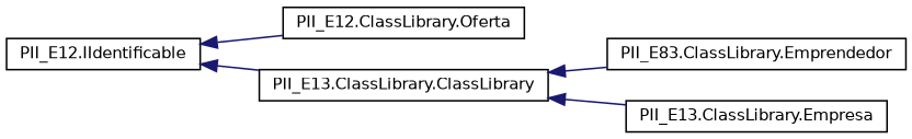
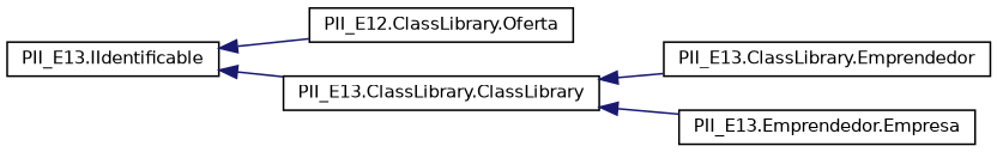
  digraph {
    rankdir=LR
    node [color=black fillcolor=white fontname=Helvetica fontsize=10 shape=record style=filled]
    edge [color=midnightblue dir=back fontname=Helvetica fontsize=10 labelfontname=Helvetica labelfontsize=10 style=solid]
-   n1 [height=0.2 label="PII_E12.IIdentificable" width=0.4]
+   n1 [height=0.2 label="PII_E13.IIdentificable" width=0.4]
    n2 [height=0.2 label="PII_E12.ClassLibrary.Oferta" width=0.4]
    n3 [height=0.2 label="PII_E13.ClassLibrary.ClassLibrary" width=0.4]
-   n4 [height=0.2 label="PII_E83.ClassLibrary.Emprendedor" width=0.4]
-   n5 [height=0.2 label="PII_E13.ClassLibrary.Empresa" width=0.4]
+   n4 [height=0.2 label="PII_E13.ClassLibrary.Emprendedor" width=0.4]
+   n5 [height=0.2 label="PII_E13.Emprendedor.Empresa" width=0.4]
    n1 -> n2
    n1 -> n3
    n3 -> n4
    n3 -> n5
  }
